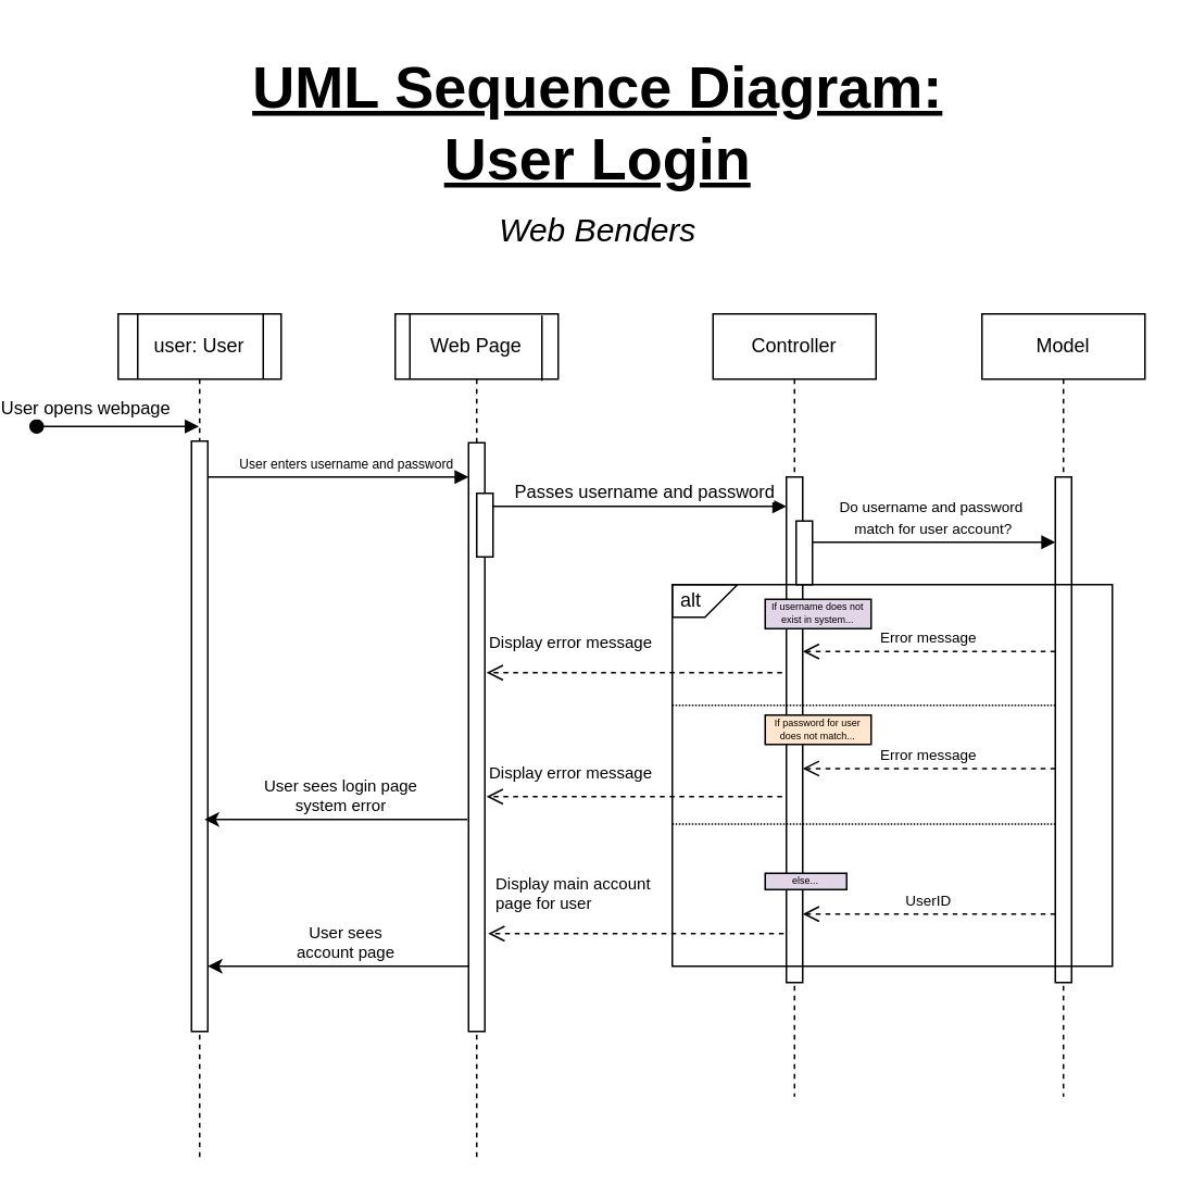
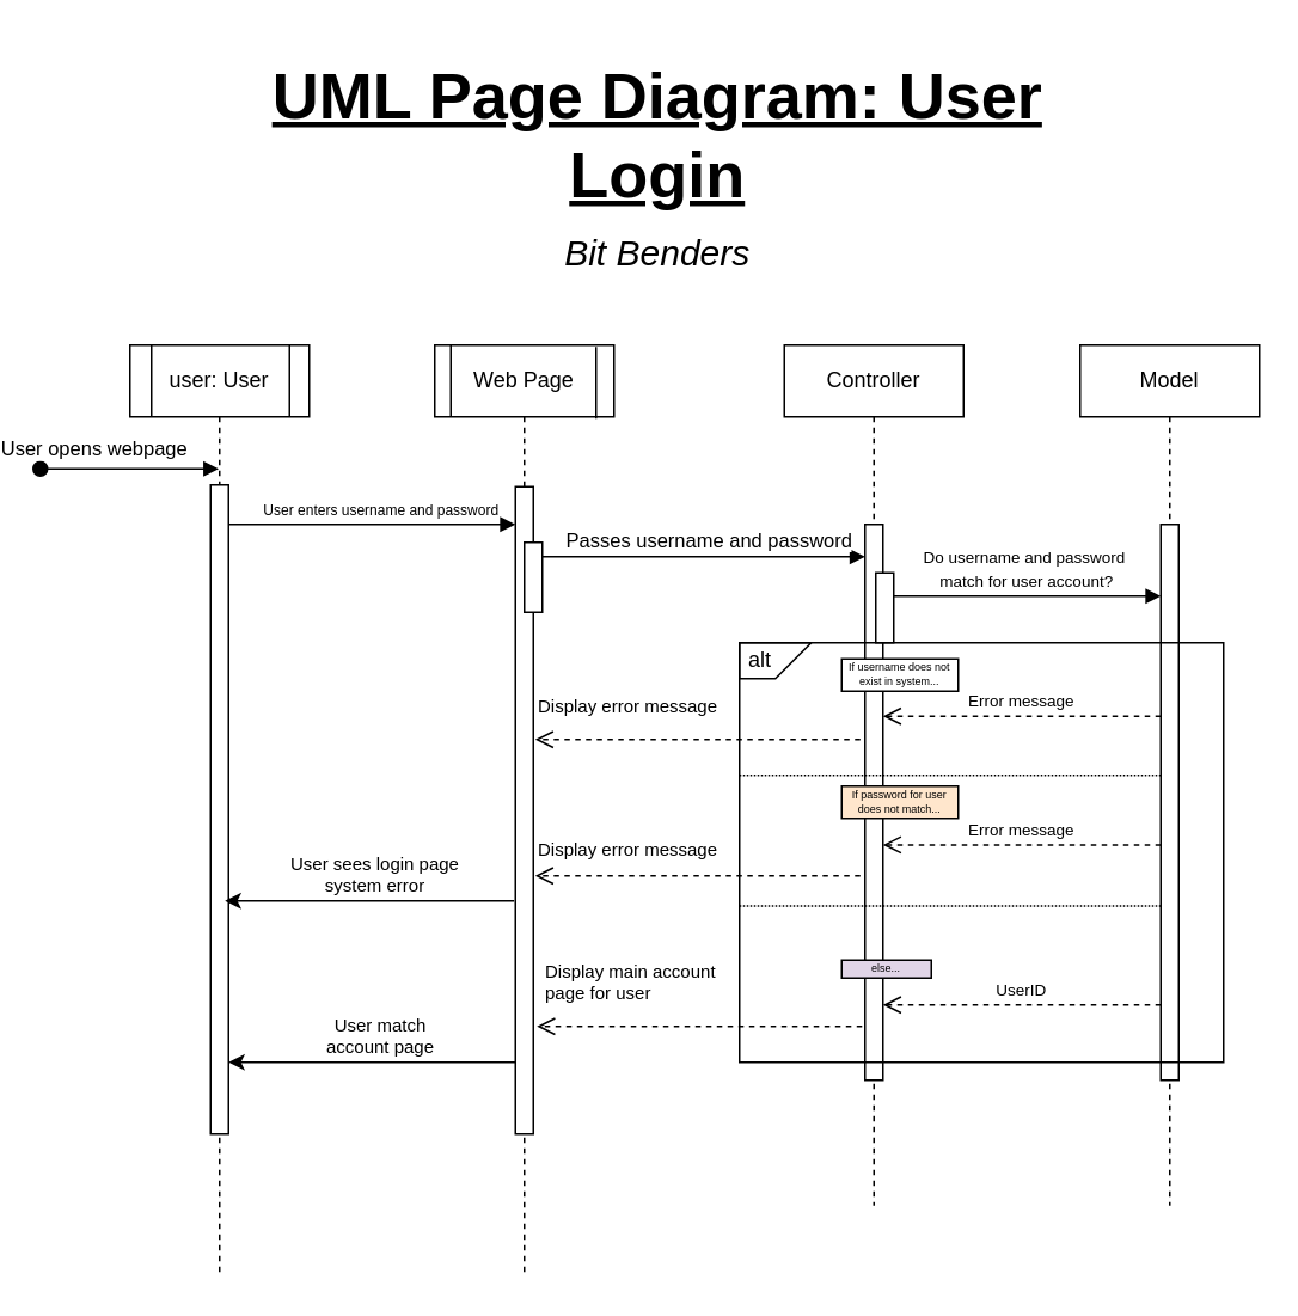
  <mxCell id="0" />
  <mxCell id="1" parent="0" />
  <mxCell id="2" value="user: User" style="shape=umlLifeline;perimeter=lifelinePerimeter;whiteSpace=wrap;html=1;container=0;dropTarget=0;collapsible=0;recursiveResize=0;outlineConnect=0;portConstraint=eastwest;newEdgeStyle={&quot;edgeStyle&quot;:&quot;elbowEdgeStyle&quot;,&quot;elbow&quot;:&quot;vertical&quot;,&quot;curved&quot;:0,&quot;rounded&quot;:0};" vertex="1" parent="1"><mxGeometry x="70" y="192" width="100" height="520" as="geometry" /></mxCell>
  <mxCell id="3" value="" style="html=1;points=[];perimeter=orthogonalPerimeter;outlineConnect=0;targetShapes=umlLifeline;portConstraint=eastwest;newEdgeStyle={&quot;edgeStyle&quot;:&quot;elbowEdgeStyle&quot;,&quot;elbow&quot;:&quot;vertical&quot;,&quot;curved&quot;:0,&quot;rounded&quot;:0};" vertex="1" parent="2"><mxGeometry x="45" y="78" width="10" height="362" as="geometry" /></mxCell>
  <mxCell id="4" value="Web Page" style="shape=umlLifeline;perimeter=lifelinePerimeter;whiteSpace=wrap;html=1;container=0;dropTarget=0;collapsible=0;recursiveResize=0;outlineConnect=0;portConstraint=eastwest;newEdgeStyle={&quot;edgeStyle&quot;:&quot;elbowEdgeStyle&quot;,&quot;elbow&quot;:&quot;vertical&quot;,&quot;curved&quot;:0,&quot;rounded&quot;:0};" vertex="1" parent="1"><mxGeometry x="240" y="192" width="100" height="520" as="geometry" /></mxCell>
  <mxCell id="5" value="" style="html=1;points=[];perimeter=orthogonalPerimeter;outlineConnect=0;targetShapes=umlLifeline;portConstraint=eastwest;newEdgeStyle={&quot;edgeStyle&quot;:&quot;elbowEdgeStyle&quot;,&quot;elbow&quot;:&quot;vertical&quot;,&quot;curved&quot;:0,&quot;rounded&quot;:0};" vertex="1" parent="4"><mxGeometry x="45" y="79" width="10" height="361" as="geometry" /></mxCell>
  <mxCell id="6" value="Controller" style="shape=umlLifeline;perimeter=lifelinePerimeter;whiteSpace=wrap;html=1;container=0;dropTarget=0;collapsible=0;recursiveResize=0;outlineConnect=0;portConstraint=eastwest;newEdgeStyle={&quot;edgeStyle&quot;:&quot;elbowEdgeStyle&quot;,&quot;elbow&quot;:&quot;vertical&quot;,&quot;curved&quot;:0,&quot;rounded&quot;:0};" vertex="1" parent="1"><mxGeometry x="435" y="192" width="100" height="480" as="geometry" /></mxCell>
  <mxCell id="7" value="" style="html=1;points=[];perimeter=orthogonalPerimeter;outlineConnect=0;targetShapes=umlLifeline;portConstraint=eastwest;newEdgeStyle={&quot;edgeStyle&quot;:&quot;elbowEdgeStyle&quot;,&quot;elbow&quot;:&quot;vertical&quot;,&quot;curved&quot;:0,&quot;rounded&quot;:0};" vertex="1" parent="6"><mxGeometry x="45" y="100" width="10" height="310" as="geometry" /></mxCell>
  <mxCell id="8" value="User opens webpage" style="html=1;verticalAlign=bottom;startArrow=oval;endArrow=block;startSize=8;edgeStyle=elbowEdgeStyle;elbow=horizontal;curved=0;rounded=0;" edge="1" parent="1"><mxGeometry x="-0.397" y="2" relative="1" as="geometry"><mxPoint x="20" y="261" as="sourcePoint" /><mxPoint x="119.5" y="261" as="targetPoint" /><mxPoint as="offset" /><Array as="points"><mxPoint x="80" y="261" /></Array></mxGeometry></mxCell>
  <mxCell id="9" value="Passes username and password" style="html=1;verticalAlign=bottom;endArrow=block;edgeStyle=elbowEdgeStyle;elbow=vertical;curved=0;rounded=0;" edge="1" parent="1"><mxGeometry x="0.059" relative="1" as="geometry"><mxPoint x="295" y="310" as="sourcePoint" /><Array as="points"><mxPoint x="480" y="310" /><mxPoint x="390" y="310" /><mxPoint x="390" y="258" /></Array><mxPoint x="480" y="310" as="targetPoint" /><mxPoint as="offset" /></mxGeometry></mxCell>
  <mxCell id="10" value="Display error message" style="html=1;verticalAlign=bottom;endArrow=open;dashed=1;endSize=8;edgeStyle=elbowEdgeStyle;elbow=vertical;curved=0;rounded=0;entryX=0.864;entryY=0.648;entryDx=0;entryDy=0;entryPerimeter=0;align=left;fontSize=10;" edge="1" parent="1"><mxGeometry x="0.997" y="-10" relative="1" as="geometry"><mxPoint x="296" y="412.272" as="targetPoint" /><Array as="points"><mxPoint x="354.36" y="412" /></Array><mxPoint x="477.36" y="412" as="sourcePoint" /><mxPoint x="10" y="-10" as="offset" /></mxGeometry></mxCell>
  <mxCell id="11" value="" style="endArrow=classic;html=1;rounded=0;" edge="1" parent="1"><mxGeometry width="50" height="50" relative="1" as="geometry"><mxPoint x="284.25" y="502" as="sourcePoint" /><mxPoint x="123" y="502" as="targetPoint" /></mxGeometry></mxCell>
  <mxCell id="12" value="" style="rounded=0;whiteSpace=wrap;html=1;" vertex="1" parent="1"><mxGeometry x="290" y="302" width="10" height="39" as="geometry" /></mxCell>
  <mxCell id="13" value="" style="endArrow=none;html=1;rounded=0;" edge="1" parent="1"><mxGeometry width="50" height="50" relative="1" as="geometry"><mxPoint x="159" y="232" as="sourcePoint" /><mxPoint x="159" y="192" as="targetPoint" /></mxGeometry></mxCell>
  <mxCell id="14" value="" style="endArrow=none;html=1;rounded=0;" edge="1" parent="1"><mxGeometry width="50" height="50" relative="1" as="geometry"><mxPoint x="82" y="232" as="sourcePoint" /><mxPoint x="82" y="192" as="targetPoint" /></mxGeometry></mxCell>
  <mxCell id="15" value="" style="endArrow=none;html=1;rounded=0;" edge="1" parent="1"><mxGeometry width="50" height="50" relative="1" as="geometry"><mxPoint x="249" y="232" as="sourcePoint" /><mxPoint x="249" y="192" as="targetPoint" /></mxGeometry></mxCell>
  <mxCell id="16" value="" style="endArrow=none;html=1;rounded=0;" edge="1" parent="1"><mxGeometry width="50" height="50" relative="1" as="geometry"><mxPoint x="330" y="233" as="sourcePoint" /><mxPoint x="330" y="193" as="targetPoint" /></mxGeometry></mxCell>
  <mxCell id="17" value="User enters username and password" style="html=1;verticalAlign=bottom;endArrow=block;edgeStyle=elbowEdgeStyle;elbow=horizontal;curved=0;rounded=0;fontSize=8;align=center;" edge="1" parent="1" source="3" target="5"><mxGeometry x="0.062" relative="1" as="geometry"><mxPoint x="130" y="292" as="sourcePoint" /><Array as="points"><mxPoint x="250" y="292" /><mxPoint x="225" y="292" /><mxPoint x="225" y="240" /></Array><mxPoint x="315" y="292" as="targetPoint" /><mxPoint as="offset" /></mxGeometry></mxCell>
  <mxCell id="18" value="" style="endArrow=classic;html=1;rounded=0;" edge="1" parent="1"><mxGeometry width="50" height="50" relative="1" as="geometry"><mxPoint x="285" y="592" as="sourcePoint" /><mxPoint x="125" y="592" as="targetPoint" /><Array as="points"><mxPoint x="200" y="592" /></Array></mxGeometry></mxCell>
- <mxCell id="19" value="UML Sequence Diagram: User Login" style="text;html=1;align=center;verticalAlign=middle;whiteSpace=wrap;rounded=0;fontFamily=Helvetica;fontSize=36;fontStyle=5" vertex="1" parent="1"><mxGeometry x="147" y="20" width="435.25" height="110" as="geometry" /></mxCell>
- <mxCell id="20" value="Web Benders" style="text;html=1;align=center;verticalAlign=middle;whiteSpace=wrap;rounded=0;fontStyle=2;fontSize=20;" vertex="1" parent="1"><mxGeometry x="231.13" y="120" width="266.99" height="40" as="geometry" /></mxCell>
+ <mxCell id="19" value="UML Page Diagram: User Login" style="text;html=1;align=center;verticalAlign=middle;whiteSpace=wrap;rounded=0;fontFamily=Helvetica;fontSize=36;fontStyle=5" vertex="1" parent="1"><mxGeometry x="147" y="20" width="435.25" height="110" as="geometry" /></mxCell>
+ <mxCell id="20" value="Bit Benders" style="text;html=1;align=center;verticalAlign=middle;whiteSpace=wrap;rounded=0;fontStyle=2;fontSize=20;" vertex="1" parent="1"><mxGeometry x="231.13" y="120" width="266.99" height="40" as="geometry" /></mxCell>
  <mxCell id="21" value="Model" style="shape=umlLifeline;perimeter=lifelinePerimeter;whiteSpace=wrap;html=1;container=0;dropTarget=0;collapsible=0;recursiveResize=0;outlineConnect=0;portConstraint=eastwest;newEdgeStyle={&quot;edgeStyle&quot;:&quot;elbowEdgeStyle&quot;,&quot;elbow&quot;:&quot;vertical&quot;,&quot;curved&quot;:0,&quot;rounded&quot;:0};" vertex="1" parent="1"><mxGeometry x="600" y="192" width="100" height="480" as="geometry" /></mxCell>
  <mxCell id="22" value="" style="html=1;points=[];perimeter=orthogonalPerimeter;outlineConnect=0;targetShapes=umlLifeline;portConstraint=eastwest;newEdgeStyle={&quot;edgeStyle&quot;:&quot;elbowEdgeStyle&quot;,&quot;elbow&quot;:&quot;vertical&quot;,&quot;curved&quot;:0,&quot;rounded&quot;:0};" vertex="1" parent="21"><mxGeometry x="45" y="100" width="10" height="310" as="geometry" /></mxCell>
  <mxCell id="23" value="" style="rounded=0;whiteSpace=wrap;html=1;" vertex="1" parent="1"><mxGeometry x="486" y="319" width="10" height="39" as="geometry" /></mxCell>
  <mxCell id="24" value="&lt;font style=&quot;font-size: 9px;&quot;&gt;Do username and password&amp;nbsp;&lt;/font&gt;&lt;div&gt;&lt;font style=&quot;font-size: 9px;&quot;&gt;match for user account?&lt;/font&gt;&lt;/div&gt;" style="html=1;verticalAlign=bottom;endArrow=block;edgeStyle=elbowEdgeStyle;elbow=vertical;curved=0;rounded=0;" edge="1" parent="1" target="22"><mxGeometry x="-0.007" relative="1" as="geometry"><mxPoint x="496" y="332" as="sourcePoint" /><Array as="points"><mxPoint x="550" y="332" /><mxPoint x="591" y="332" /><mxPoint x="591" y="280" /></Array><mxPoint x="640" y="342" as="targetPoint" /><mxPoint as="offset" /></mxGeometry></mxCell>
  <mxCell id="25" value="&amp;nbsp;alt" style="shape=card;whiteSpace=wrap;html=1;fillColor=none;size=20;rotation=0;direction=west;align=left;" vertex="1" parent="1"><mxGeometry x="410" y="358" width="40" height="20" as="geometry" /></mxCell>
- <mxCell id="26" value="If username does not exist in system..." style="rounded=0;whiteSpace=wrap;html=1;fontSize=6;fillColor=#e1d5e7;" vertex="1" parent="1"><mxGeometry x="467" y="367" width="65" height="18" as="geometry" /></mxCell>
+ <mxCell id="26" value="If username does not exist in system..." style="rounded=0;whiteSpace=wrap;html=1;fontSize=6;" vertex="1" parent="1"><mxGeometry x="467" y="367" width="65" height="18" as="geometry" /></mxCell>
  <mxCell id="27" value="else..." style="rounded=0;whiteSpace=wrap;html=1;fontSize=6;fillColor=#e1d5e7;" vertex="1" parent="1"><mxGeometry x="467" y="535" width="50" height="10" as="geometry" /></mxCell>
  <mxCell id="28" value="&lt;font style=&quot;font-size: 9px;&quot;&gt;Error message&lt;/font&gt;" style="html=1;verticalAlign=bottom;endArrow=open;dashed=1;endSize=8;edgeStyle=elbowEdgeStyle;elbow=vertical;curved=0;rounded=0;" edge="1" parent="1"><mxGeometry x="0.001" relative="1" as="geometry"><mxPoint x="490" y="399" as="targetPoint" /><Array as="points"><mxPoint x="518.36" y="399" /></Array><mxPoint x="645" y="399" as="sourcePoint" /><mxPoint as="offset" /></mxGeometry></mxCell>
  <mxCell id="29" value="&lt;font style=&quot;font-size: 9px;&quot;&gt;Error message&lt;/font&gt;" style="html=1;verticalAlign=bottom;endArrow=open;dashed=1;endSize=8;edgeStyle=elbowEdgeStyle;elbow=vertical;curved=0;rounded=0;" edge="1" parent="1"><mxGeometry x="0.001" relative="1" as="geometry"><mxPoint x="490" y="470.8" as="targetPoint" /><Array as="points"><mxPoint x="518.36" y="470.8" /></Array><mxPoint x="645" y="470.8" as="sourcePoint" /><mxPoint as="offset" /></mxGeometry></mxCell>
  <mxCell id="30" value="If password for user does not match..." style="rounded=0;whiteSpace=wrap;html=1;fontSize=6;fillColor=#ffe6cc;" vertex="1" parent="1"><mxGeometry x="467" y="438" width="65" height="18" as="geometry" /></mxCell>
  <mxCell id="31" value="" style="endArrow=none;dashed=1;html=1;rounded=0;dashPattern=1 1;" edge="1" parent="1"><mxGeometry width="50" height="50" relative="1" as="geometry"><mxPoint x="410" y="432" as="sourcePoint" /><mxPoint x="645" y="432" as="targetPoint" /></mxGeometry></mxCell>
  <mxCell id="32" value="" style="endArrow=none;dashed=1;html=1;rounded=0;dashPattern=1 1;" edge="1" parent="1"><mxGeometry width="50" height="50" relative="1" as="geometry"><mxPoint x="410" y="504.8" as="sourcePoint" /><mxPoint x="645" y="504.8" as="targetPoint" /></mxGeometry></mxCell>
  <mxCell id="33" value="&lt;font style=&quot;font-size: 9px;&quot;&gt;UserID&lt;/font&gt;" style="html=1;verticalAlign=bottom;endArrow=open;dashed=1;endSize=8;edgeStyle=elbowEdgeStyle;elbow=vertical;curved=0;rounded=0;" edge="1" parent="1"><mxGeometry x="0.001" relative="1" as="geometry"><mxPoint x="490" y="560" as="targetPoint" /><Array as="points"><mxPoint x="518.36" y="560" /></Array><mxPoint x="645" y="560" as="sourcePoint" /><mxPoint as="offset" /></mxGeometry></mxCell>
  <mxCell id="34" value="Display error message" style="html=1;verticalAlign=bottom;endArrow=open;dashed=1;endSize=8;edgeStyle=elbowEdgeStyle;elbow=vertical;curved=0;rounded=0;entryX=0.864;entryY=0.648;entryDx=0;entryDy=0;entryPerimeter=0;align=left;fontSize=10;" edge="1" parent="1"><mxGeometry x="0.997" y="-6" relative="1" as="geometry"><mxPoint x="296" y="488.272" as="targetPoint" /><Array as="points"><mxPoint x="354.36" y="488" /></Array><mxPoint x="477.36" y="488" as="sourcePoint" /><mxPoint x="6" y="-6" as="offset" /></mxGeometry></mxCell>
  <mxCell id="35" value="Display main account&amp;nbsp;&lt;div&gt;page for user&lt;/div&gt;" style="html=1;verticalAlign=bottom;endArrow=open;dashed=1;endSize=8;edgeStyle=elbowEdgeStyle;elbow=vertical;curved=0;rounded=0;entryX=0.864;entryY=0.648;entryDx=0;entryDy=0;entryPerimeter=0;align=left;fontSize=10;" edge="1" parent="1"><mxGeometry x="0.96" y="-10" relative="1" as="geometry"><mxPoint x="297" y="572.272" as="targetPoint" /><Array as="points"><mxPoint x="355.36" y="572" /></Array><mxPoint x="478.36" y="572" as="sourcePoint" /><mxPoint as="offset" /></mxGeometry></mxCell>
- <mxCell id="36" value="User sees account page" style="text;html=1;align=center;verticalAlign=middle;whiteSpace=wrap;rounded=0;fontSize=10;" vertex="1" parent="1"><mxGeometry x="170" y="562" width="80" height="30" as="geometry" /></mxCell>
+ <mxCell id="36" value="User match account page" style="text;html=1;align=center;verticalAlign=middle;whiteSpace=wrap;rounded=0;fontSize=10;" vertex="1" parent="1"><mxGeometry x="170" y="562" width="80" height="30" as="geometry" /></mxCell>
  <mxCell id="37" value="User sees login page system error" style="text;html=1;align=center;verticalAlign=middle;whiteSpace=wrap;rounded=0;fontSize=10;" vertex="1" parent="1"><mxGeometry x="156.51" y="472" width="100" height="30" as="geometry" /></mxCell>
  <mxCell id="38" value="" style="rounded=0;whiteSpace=wrap;html=1;fillColor=none;" vertex="1" parent="1"><mxGeometry x="410" y="358" width="270" height="234" as="geometry" /></mxCell>
